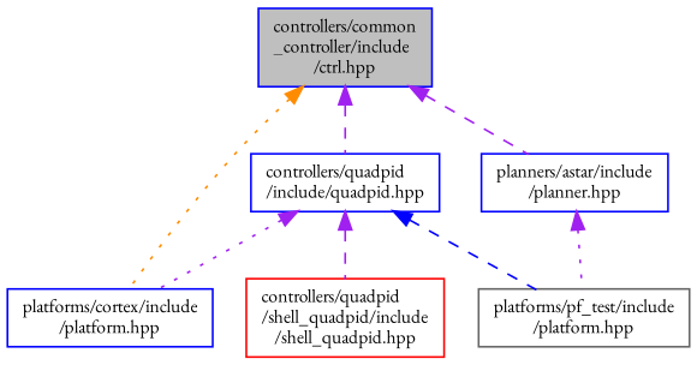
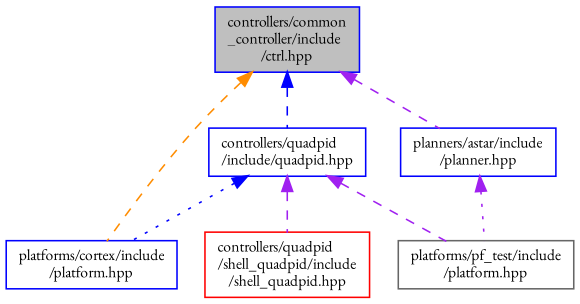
  digraph {
    fontname="EB Garamond"
    node [color=blue fontname="EB Garamond" fontsize=10 shape=record]
    edge [color=purple dir=back fontname="EB Garamond" fontsize=10 labelfontname=Helvetica labelfontsize=10 style=dashed]
    n1 [fillcolor=grey75 fontcolor=black height=0.2 label="controllers/common\l_controller/include\l/ctrl.hpp" style=filled width=0.4]
    n2 [height=0.2 label="controllers/quadpid\l/include/quadpid.hpp" width=0.4]
    n3 [height=0.2 label="platforms/cortex/include\l/platform.hpp" width=0.4]
    n4 [height=0.2 label="planners/astar/include\l/planner.hpp" width=0.4]
    n5 [color=gray40 height=0.2 label="platforms/pf_test/include\l/platform.hpp" width=0.4]
    n6 [color=red height=0.2 label="controllers/quadpid\l/shell_quadpid/include\l/shell_quadpid.hpp" width=0.4]
-   n1 -> n2
-   n1 -> n3 [color=darkorange style=dotted]
+   n1 -> n2 [color=blue]
+   n1 -> n3 [color=darkorange]
    n1 -> n4
-   n2 -> n3 [style=dotted]
-   n2 -> n5 [color=blue]
+   n2 -> n3 [color=blue style=dotted]
+   n2 -> n5
    n2 -> n6
    n4 -> n5 [style=dotted]
  }
